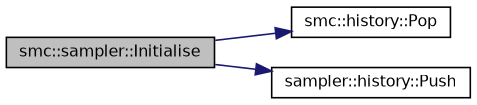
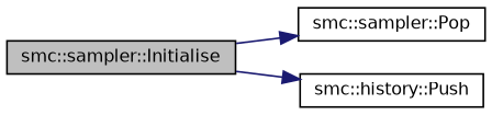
  digraph {
    rankdir=LR
    node [color=black fillcolor=white fontname=Helvetica fontsize=10 shape=record style=filled]
    edge [color=midnightblue fontname=Helvetica fontsize=10 labelfontname=Helvetica labelfontsize=10 style=solid]
    n1 [fillcolor=grey75 fontcolor=black height=0.2 label="smc::sampler::Initialise" width=0.4]
-   n2 [height=0.2 label="smc::history::Pop" width=0.4]
-   n3 [height=0.2 label="sampler::history::Push" width=0.4]
+   n2 [height=0.2 label="smc::sampler::Pop" width=0.4]
+   n3 [height=0.2 label="smc::history::Push" width=0.4]
    n1 -> n2
    n1 -> n3
  }
